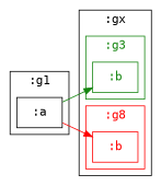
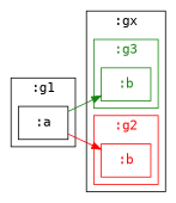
  digraph {
    rankdir=LR
    fontname="DejaVu Sans Mono"
    node [shape=rectangle fontname="DejaVu Sans Mono"]
    edge [fontname="DejaVu Sans Mono"]
    n1 [color="#158510" fontcolor="#158510" label=":b"]
    n2 [color="#ff0000" fontcolor="#ff0000" label=":b"]
    n3 [label=":a"]
    subgraph cluster_1 {
      label=":gx"
      shape=rectangle
      subgraph cluster_2 {
        color="#158510"
        fontcolor="#158510"
        label=":g3"
        shape=rectangle
        n1
      }
      subgraph cluster_3 {
        color="#ff0000"
        fontcolor="#ff0000"
-       label=":g8"
+       label=":g2"
        shape=rectangle
        n2
      }
    }
    subgraph cluster_4 {
      label=":g1"
      shape=rectangle
      n3
    }
    n3 -> n1 [color="#158510"]
    n3 -> n2 [color="#ff0000"]
  }
